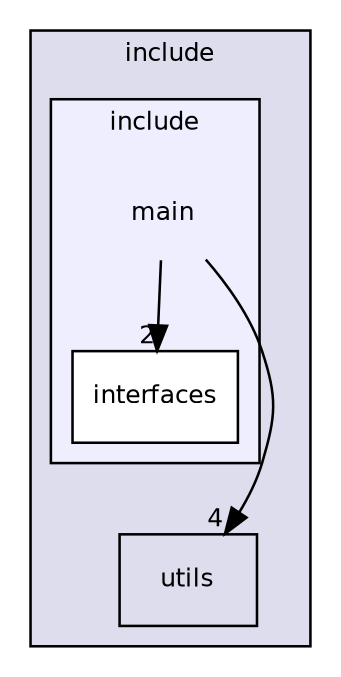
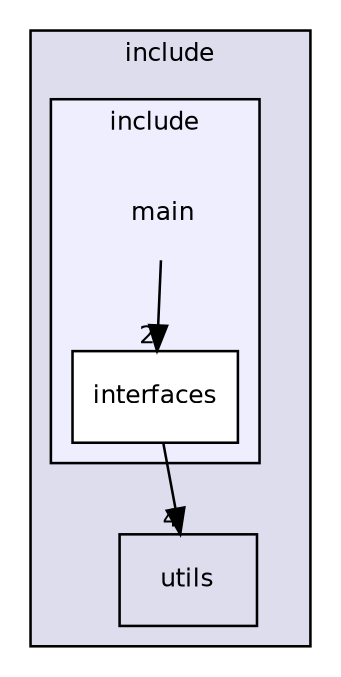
  digraph {
    compound=true
    node [fontname=Helvetica fontsize=10 shape=box]
    edge [labeldistance=1.5 labelfontname=Helvetica labelfontsize=10]
    n1 [label=main shape=plaintext]
    n2 [fillcolor=white label=interfaces style=filled]
    n3 [label=utils]
    subgraph cluster_1 {
      bgcolor="#ddddee"
      fontname=Helvetica
      fontsize=10
      label=include
      pencolor=black
      n3
      subgraph cluster_2 {
        bgcolor="#eeeeff"
        fontname=Helvetica
        fontsize=10
        label=include
        pencolor=black
        n1
        n2
      }
    }
    n1 -> n2 [headlabel=2]
-   n1 -> n3 [headlabel=4]
+   n2 -> n3 [headlabel=4]
  }
